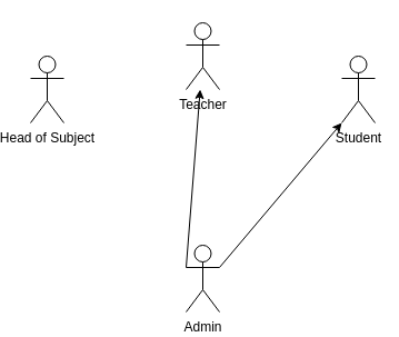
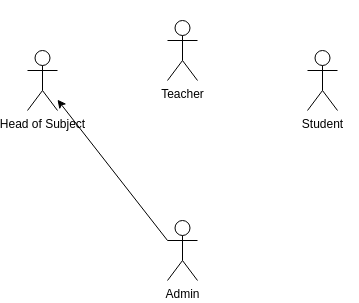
  <mxCell id="0" />
  <mxCell id="1" parent="0" />
  <mxCell id="2" value="Teacher" style="shape=umlActor;verticalLabelPosition=bottom;verticalAlign=top;html=1;outlineConnect=0;" parent="1" vertex="1"><mxGeometry x="160" y="20" width="30" height="60" as="geometry" /></mxCell>
  <mxCell id="3" value="Student" style="shape=umlActor;verticalLabelPosition=bottom;verticalAlign=top;html=1;outlineConnect=0;" parent="1" vertex="1"><mxGeometry x="300" y="50" width="30" height="60" as="geometry" /></mxCell>
  <mxCell id="4" value="Admin" style="shape=umlActor;verticalLabelPosition=bottom;verticalAlign=top;html=1;outlineConnect=0;" parent="1" vertex="1"><mxGeometry x="160" y="220" width="30" height="60" as="geometry" /></mxCell>
- <mxCell id="5" value="" style="endArrow=classic;html=1;exitX=1;exitY=0.333;exitDx=0;exitDy=0;exitPerimeter=0;entryX=0;entryY=1;entryDx=0;entryDy=0;entryPerimeter=0;" parent="1" source="4" target="3" edge="1"><mxGeometry width="50" height="50" relative="1" as="geometry"><mxPoint x="220" y="280" as="sourcePoint" /><mxPoint x="270" y="230" as="targetPoint" /></mxGeometry></mxCell>
- <mxCell id="6" value="" style="endArrow=classic;html=1;exitX=0;exitY=0.333;exitDx=0;exitDy=0;exitPerimeter=0;" parent="1" source="4" target="2" edge="1"><mxGeometry width="50" height="50" relative="1" as="geometry"><mxPoint x="150" y="230" as="sourcePoint" /><mxPoint x="100" y="180" as="targetPoint" /></mxGeometry></mxCell>
+ <mxCell id="6" value="" style="endArrow=classic;html=1;exitX=0;exitY=0.333;exitDx=0;exitDy=0;exitPerimeter=0;" parent="1" source="4" target="7" edge="1"><mxGeometry width="50" height="50" relative="1" as="geometry"><mxPoint x="150" y="230" as="sourcePoint" /><mxPoint x="100" y="180" as="targetPoint" /></mxGeometry></mxCell>
  <mxCell id="7" value="Head of Subject" style="shape=umlActor;verticalLabelPosition=bottom;verticalAlign=top;html=1;outlineConnect=0;" parent="1" vertex="1"><mxGeometry x="20" y="50" width="30" height="60" as="geometry" /></mxCell>
